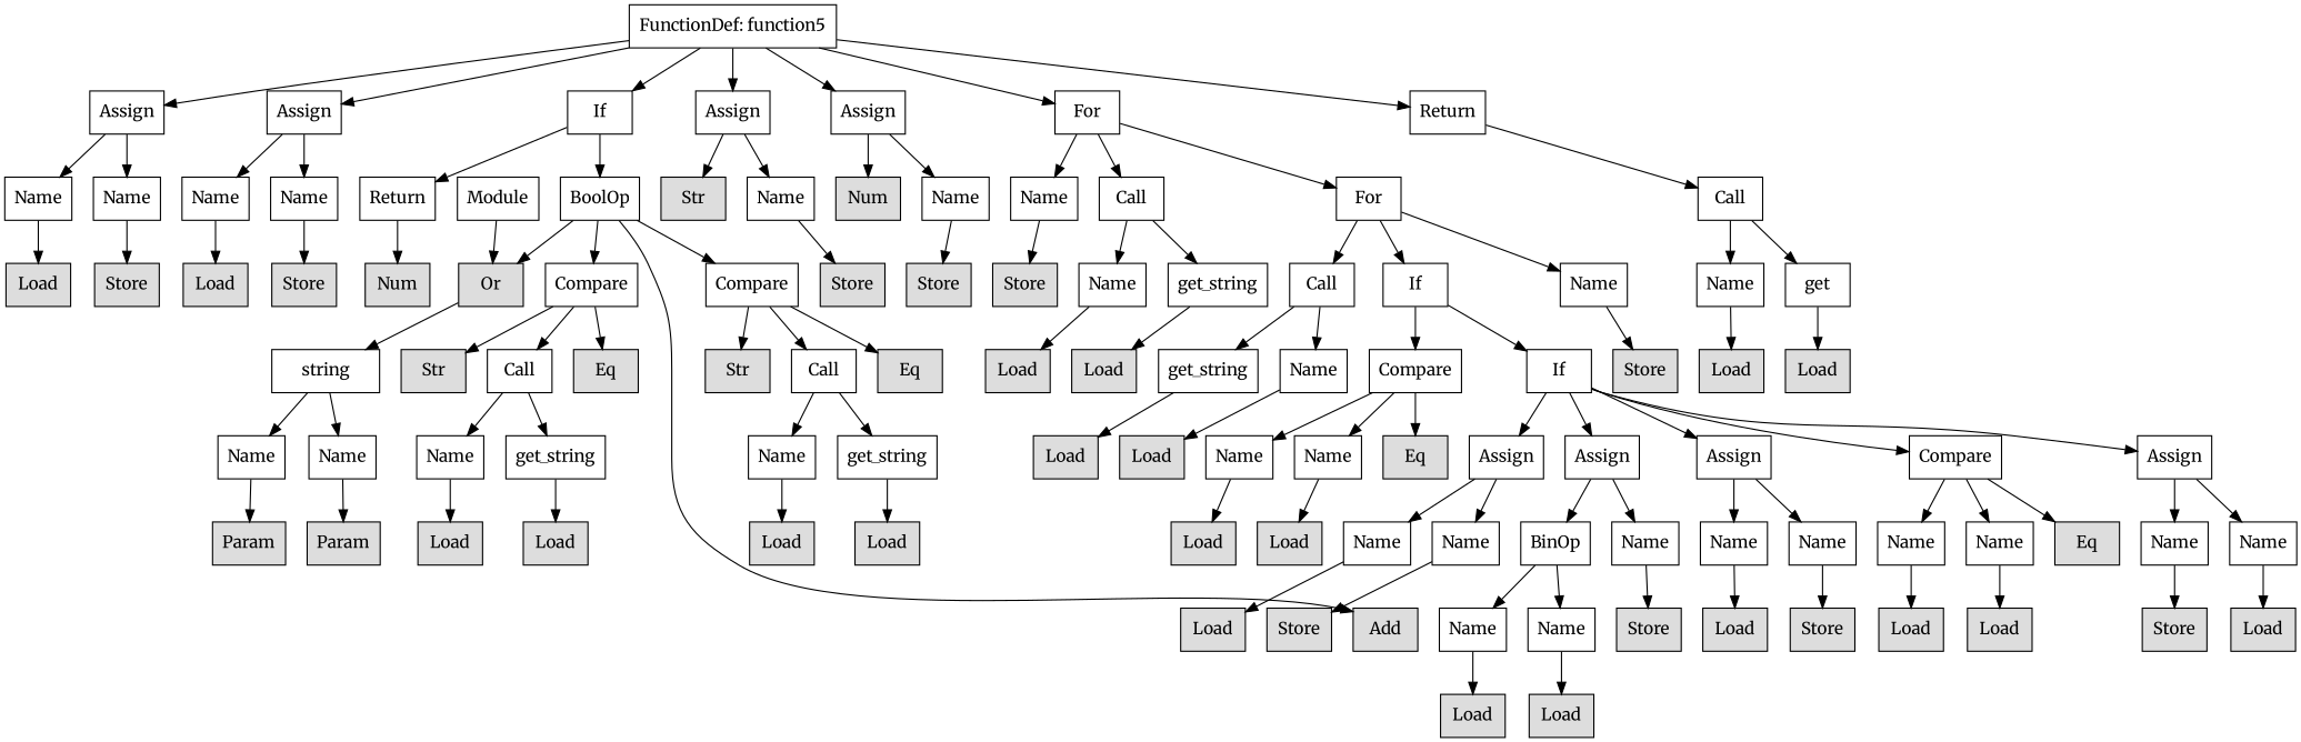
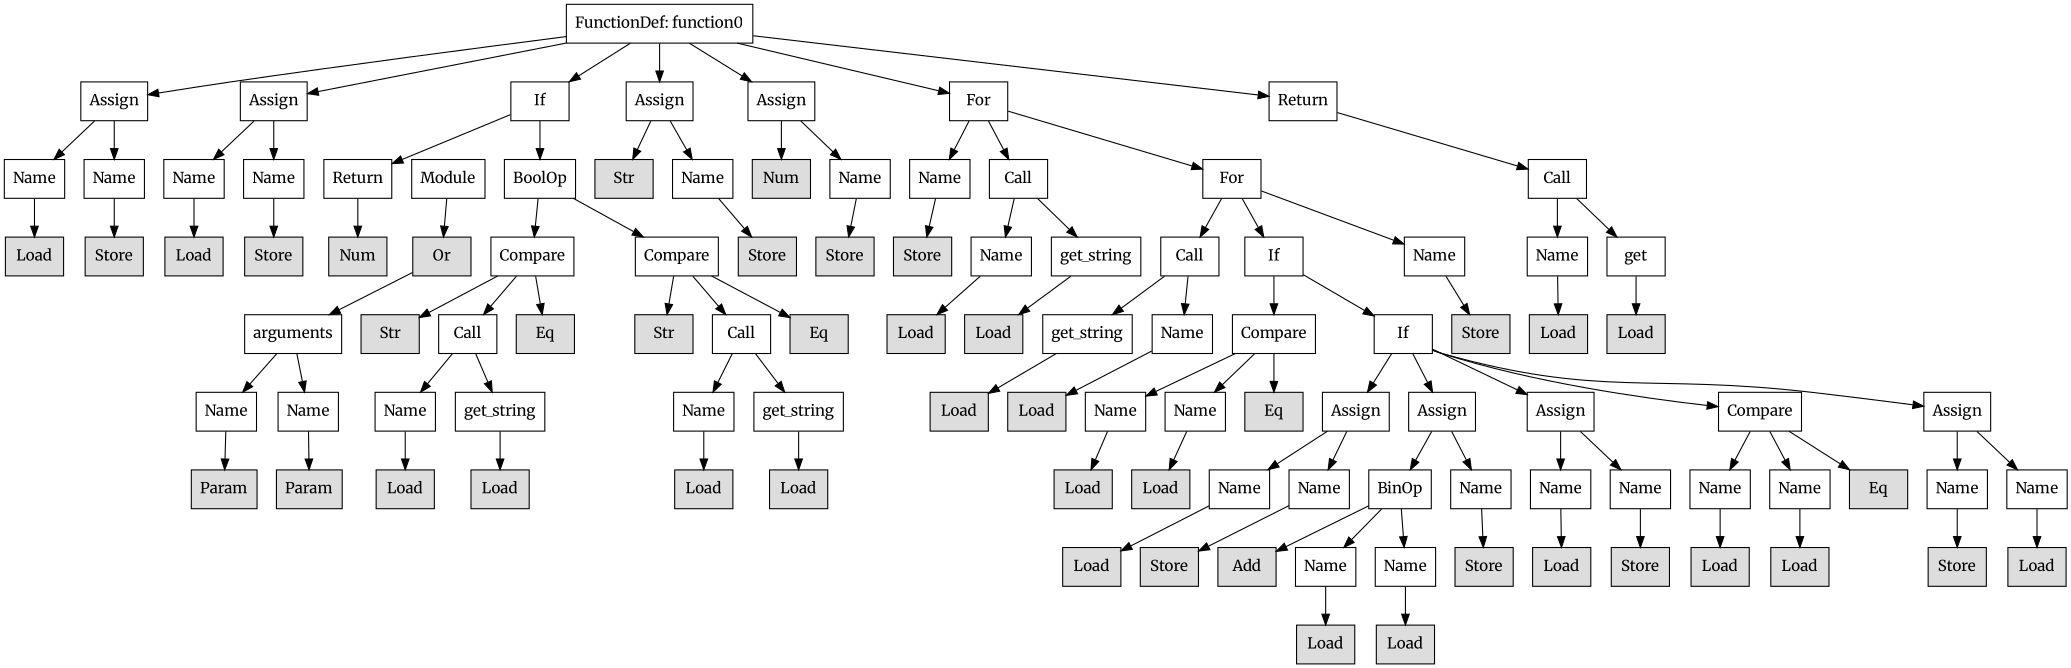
  digraph {
    fontname=Merriweather
    node [fontname=Merriweather shape=rect]
    edge [fontname=Merriweather]
    n1 [label=Module]
    n2 [fillcolor="#dddddd" label=Or style=filled]
-   n3 [label="FunctionDef: function5"]
+   n3 [label="FunctionDef: function0"]
    n4 [label=Assign]
    n5 [label=Assign]
    n6 [label=If]
    n7 [label=Assign]
    n8 [label=Assign]
    n9 [label=For]
    n10 [label=Return]
-   n11 [label=string]
+   n11 [label=arguments]
    n12 [label=Name]
    n13 [label=Name]
    n14 [label=Name]
    n15 [label=Name]
    n16 [label=Name]
    n17 [label=Name]
    n18 [label=BoolOp]
    n19 [label=Return]
    n20 [label=Name]
    n21 [fillcolor="#dddddd" label=Str style=filled]
    n22 [label=Name]
    n23 [fillcolor="#dddddd" label=Num style=filled]
    n24 [label=Name]
    n25 [label=Call]
    n26 [label=For]
    n27 [label=Call]
    n28 [fillcolor="#dddddd" label=Param style=filled]
    n29 [fillcolor="#dddddd" label=Param style=filled]
    n30 [fillcolor="#dddddd" label=Store style=filled]
    n31 [fillcolor="#dddddd" label=Load style=filled]
    n32 [fillcolor="#dddddd" label=Store style=filled]
    n33 [fillcolor="#dddddd" label=Load style=filled]
    n34 [label=Compare]
    n35 [label=Compare]
    n36 [fillcolor="#dddddd" label=Num style=filled]
    n37 [fillcolor="#dddddd" label=Store style=filled]
    n38 [fillcolor="#dddddd" label=Store style=filled]
    n39 [fillcolor="#dddddd" label=Store style=filled]
    n40 [label=get_string]
    n41 [label=Name]
    n42 [label=Name]
    n43 [label=Call]
    n44 [label=If]
    n45 [label=get]
    n46 [label=Name]
    n47 [label=Call]
    n48 [fillcolor="#dddddd" label=Eq style=filled]
    n49 [fillcolor="#dddddd" label=Str style=filled]
    n50 [label=Call]
    n51 [fillcolor="#dddddd" label=Eq style=filled]
    n52 [fillcolor="#dddddd" label=Str style=filled]
    n53 [fillcolor="#dddddd" label=Load style=filled]
    n54 [fillcolor="#dddddd" label=Load style=filled]
    n55 [fillcolor="#dddddd" label=Store style=filled]
    n56 [label=get_string]
    n57 [label=Name]
    n58 [label=Compare]
    n59 [label=If]
    n60 [fillcolor="#dddddd" label=Load style=filled]
    n61 [fillcolor="#dddddd" label=Load style=filled]
    n62 [label=get_string]
    n63 [label=Name]
    n64 [label=get_string]
    n65 [label=Name]
    n66 [fillcolor="#dddddd" label=Load style=filled]
    n67 [fillcolor="#dddddd" label=Load style=filled]
    n68 [label=Name]
    n69 [fillcolor="#dddddd" label=Eq style=filled]
    n70 [label=Name]
    n71 [label=Compare]
    n72 [label=Assign]
    n73 [label=Assign]
    n74 [label=Assign]
    n75 [label=Assign]
    n76 [fillcolor="#dddddd" label=Load style=filled]
    n77 [fillcolor="#dddddd" label=Load style=filled]
    n78 [fillcolor="#dddddd" label=Load style=filled]
    n79 [fillcolor="#dddddd" label=Load style=filled]
    n80 [fillcolor="#dddddd" label=Load style=filled]
    n81 [fillcolor="#dddddd" label=Load style=filled]
    n82 [label=Name]
    n83 [fillcolor="#dddddd" label=Eq style=filled]
    n84 [label=Name]
    n85 [label=Name]
    n86 [label=Name]
    n87 [label=Name]
    n88 [label=Name]
    n89 [label=Name]
    n90 [label=BinOp]
    n91 [label=Name]
    n92 [label=Name]
    n93 [fillcolor="#dddddd" label=Load style=filled]
    n94 [fillcolor="#dddddd" label=Load style=filled]
    n95 [fillcolor="#dddddd" label=Store style=filled]
    n96 [fillcolor="#dddddd" label=Load style=filled]
    n97 [fillcolor="#dddddd" label=Store style=filled]
    n98 [fillcolor="#dddddd" label=Load style=filled]
    n99 [fillcolor="#dddddd" label=Store style=filled]
    n100 [label=Name]
    n101 [fillcolor="#dddddd" label=Add style=filled]
    n102 [label=Name]
    n103 [fillcolor="#dddddd" label=Store style=filled]
    n104 [fillcolor="#dddddd" label=Load style=filled]
    n105 [fillcolor="#dddddd" label=Load style=filled]
    n106 [fillcolor="#dddddd" label=Load style=filled]
    n1 -> n2
    n2 -> n11
    n3 -> n4
    n3 -> n5
    n3 -> n6
    n3 -> n7
    n3 -> n8
    n3 -> n9
    n3 -> n10
    n4 -> n14
    n4 -> n15
    n5 -> n16
    n5 -> n17
    n6 -> n18
    n6 -> n19
    n7 -> n20
    n7 -> n21
    n8 -> n22
    n8 -> n23
    n9 -> n24
    n9 -> n25
    n9 -> n26
    n10 -> n27
    n11 -> n12
    n11 -> n13
    n12 -> n28
    n13 -> n29
    n14 -> n30
    n15 -> n31
    n16 -> n32
    n17 -> n33
-   n18 -> n2
    n18 -> n34
    n18 -> n35
    n19 -> n36
    n20 -> n37
    n22 -> n38
    n24 -> n39
    n25 -> n40
    n25 -> n41
    n26 -> n42
    n26 -> n43
    n26 -> n44
    n27 -> n45
    n27 -> n46
    n34 -> n47
    n34 -> n48
    n34 -> n49
    n35 -> n50
    n35 -> n51
    n35 -> n52
    n40 -> n53
    n41 -> n54
    n42 -> n55
    n43 -> n56
    n43 -> n57
    n44 -> n58
    n44 -> n59
    n45 -> n60
    n46 -> n61
    n47 -> n62
    n47 -> n63
    n50 -> n64
    n50 -> n65
    n56 -> n66
    n57 -> n67
    n58 -> n68
    n58 -> n69
    n58 -> n70
    n59 -> n71
    n59 -> n72
    n59 -> n73
    n59 -> n74
    n59 -> n75
    n62 -> n76
    n63 -> n77
    n64 -> n78
    n65 -> n79
    n68 -> n80
    n70 -> n81
    n71 -> n82
    n71 -> n83
    n71 -> n84
    n72 -> n85
    n72 -> n86
    n73 -> n87
    n73 -> n88
    n74 -> n89
    n74 -> n90
    n75 -> n91
    n75 -> n92
    n82 -> n93
    n84 -> n94
    n85 -> n95
    n86 -> n96
    n87 -> n97
    n88 -> n98
    n89 -> n99
    n90 -> n100
-   n18 -> n101
+   n90 -> n101
    n90 -> n102
    n91 -> n103
    n92 -> n104
    n100 -> n105
    n102 -> n106
  }
